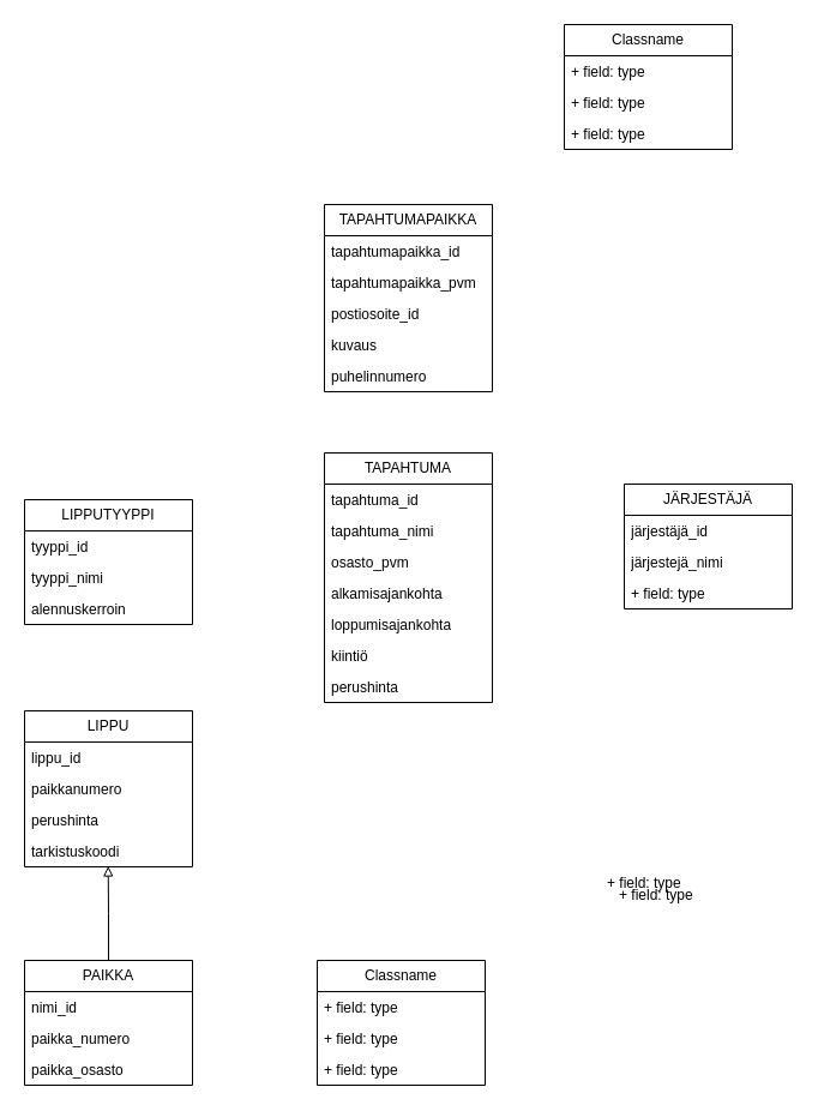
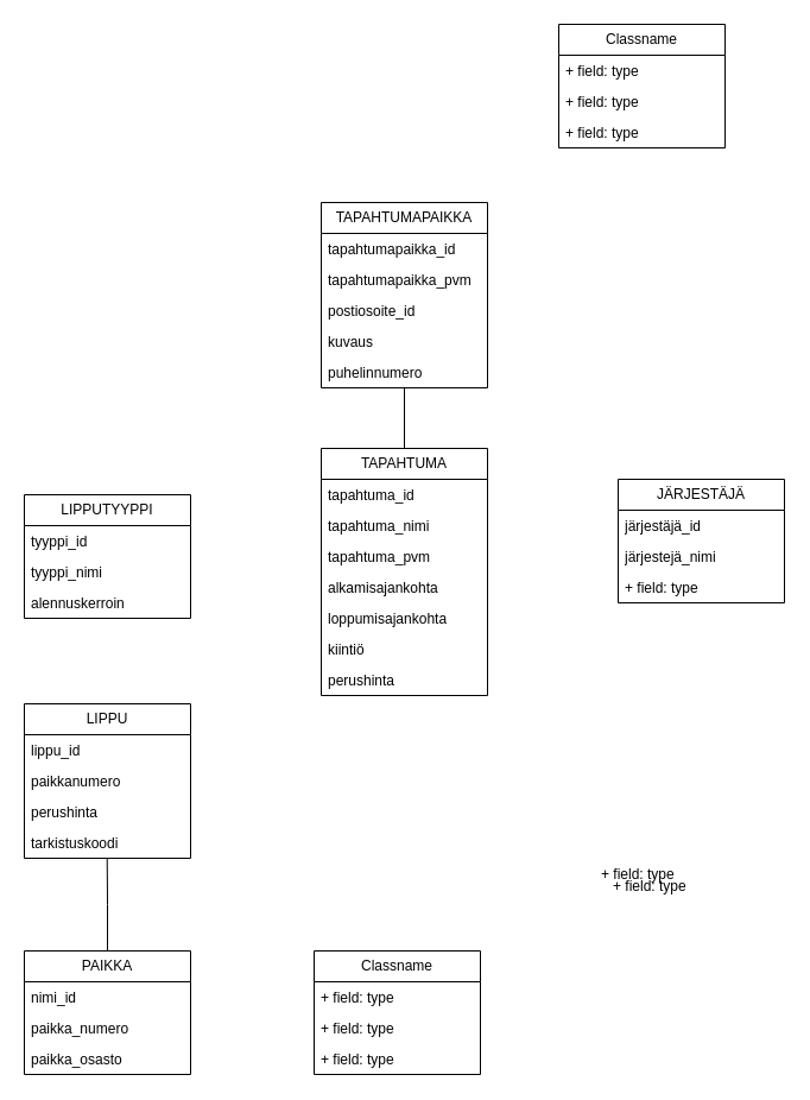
  <mxCell id="0" />
  <mxCell id="1" parent="0" />
  <mxCell id="2" value="PAIKKA" style="swimlane;fontStyle=0;childLayout=stackLayout;horizontal=1;startSize=26;fillColor=none;horizontalStack=0;resizeParent=1;resizeParentMax=0;resizeLast=0;collapsible=1;marginBottom=0;whiteSpace=wrap;html=1;" vertex="1" parent="1"><mxGeometry x="20" y="800" width="140" height="104" as="geometry" /></mxCell>
  <mxCell id="3" value="nimi_id" style="text;strokeColor=none;fillColor=none;align=left;verticalAlign=top;spacingLeft=4;spacingRight=4;overflow=hidden;rotatable=0;points=[[0,0.5],[1,0.5]];portConstraint=eastwest;whiteSpace=wrap;html=1;" vertex="1" parent="2"><mxGeometry y="26" width="140" height="26" as="geometry" /></mxCell>
  <mxCell id="4" value="paikka_numero" style="text;strokeColor=none;fillColor=none;align=left;verticalAlign=top;spacingLeft=4;spacingRight=4;overflow=hidden;rotatable=0;points=[[0,0.5],[1,0.5]];portConstraint=eastwest;whiteSpace=wrap;html=1;" vertex="1" parent="2"><mxGeometry y="52" width="140" height="26" as="geometry" /></mxCell>
  <mxCell id="5" value="paikka_osasto" style="text;strokeColor=none;fillColor=none;align=left;verticalAlign=top;spacingLeft=4;spacingRight=4;overflow=hidden;rotatable=0;points=[[0,0.5],[1,0.5]];portConstraint=eastwest;whiteSpace=wrap;html=1;" vertex="1" parent="2"><mxGeometry y="78" width="140" height="26" as="geometry" /></mxCell>
+ <mxCell id="6" style="edgeStyle=orthogonalEdgeStyle;rounded=0;orthogonalLoop=1;jettySize=auto;html=1;endArrow=none;endFill=0;" edge="1" parent="1" source="7" target="29"><mxGeometry relative="1" as="geometry" /></mxCell>
  <mxCell id="7" value="TAPAHTUMAPAIKKA" style="swimlane;fontStyle=0;childLayout=stackLayout;horizontal=1;startSize=26;fillColor=none;horizontalStack=0;resizeParent=1;resizeParentMax=0;resizeLast=0;collapsible=1;marginBottom=0;whiteSpace=wrap;html=1;" vertex="1" parent="1"><mxGeometry x="270" y="170" width="140" height="156" as="geometry" /></mxCell>
  <mxCell id="8" value="tapahtumapaikka_id" style="text;strokeColor=none;fillColor=none;align=left;verticalAlign=top;spacingLeft=4;spacingRight=4;overflow=hidden;rotatable=0;points=[[0,0.5],[1,0.5]];portConstraint=eastwest;whiteSpace=wrap;html=1;" vertex="1" parent="7"><mxGeometry y="26" width="140" height="26" as="geometry" /></mxCell>
  <mxCell id="9" value="tapahtumapaikka_pvm" style="text;strokeColor=none;fillColor=none;align=left;verticalAlign=top;spacingLeft=4;spacingRight=4;overflow=hidden;rotatable=0;points=[[0,0.5],[1,0.5]];portConstraint=eastwest;whiteSpace=wrap;html=1;" vertex="1" parent="7"><mxGeometry y="52" width="140" height="26" as="geometry" /></mxCell>
  <mxCell id="10" value="postiosoite_id" style="text;strokeColor=none;fillColor=none;align=left;verticalAlign=top;spacingLeft=4;spacingRight=4;overflow=hidden;rotatable=0;points=[[0,0.5],[1,0.5]];portConstraint=eastwest;whiteSpace=wrap;html=1;" vertex="1" parent="7"><mxGeometry y="78" width="140" height="26" as="geometry" /></mxCell>
  <mxCell id="11" value="kuvaus" style="text;strokeColor=none;fillColor=none;align=left;verticalAlign=top;spacingLeft=4;spacingRight=4;overflow=hidden;rotatable=0;points=[[0,0.5],[1,0.5]];portConstraint=eastwest;whiteSpace=wrap;html=1;" vertex="1" parent="7"><mxGeometry y="104" width="140" height="26" as="geometry" /></mxCell>
  <mxCell id="12" value="puhelinnumero" style="text;strokeColor=none;fillColor=none;align=left;verticalAlign=top;spacingLeft=4;spacingRight=4;overflow=hidden;rotatable=0;points=[[0,0.5],[1,0.5]];portConstraint=eastwest;whiteSpace=wrap;html=1;" vertex="1" parent="7"><mxGeometry y="130" width="140" height="26" as="geometry" /></mxCell>
  <mxCell id="13" value="Classname" style="swimlane;fontStyle=0;childLayout=stackLayout;horizontal=1;startSize=26;fillColor=none;horizontalStack=0;resizeParent=1;resizeParentMax=0;resizeLast=0;collapsible=1;marginBottom=0;whiteSpace=wrap;html=1;" vertex="1" parent="1"><mxGeometry x="264" y="800" width="140" height="104" as="geometry" /></mxCell>
  <mxCell id="14" value="+ field: type" style="text;strokeColor=none;fillColor=none;align=left;verticalAlign=top;spacingLeft=4;spacingRight=4;overflow=hidden;rotatable=0;points=[[0,0.5],[1,0.5]];portConstraint=eastwest;whiteSpace=wrap;html=1;" vertex="1" parent="13"><mxGeometry y="26" width="140" height="26" as="geometry" /></mxCell>
  <mxCell id="15" value="+ field: type" style="text;strokeColor=none;fillColor=none;align=left;verticalAlign=top;spacingLeft=4;spacingRight=4;overflow=hidden;rotatable=0;points=[[0,0.5],[1,0.5]];portConstraint=eastwest;whiteSpace=wrap;html=1;" vertex="1" parent="13"><mxGeometry y="52" width="140" height="26" as="geometry" /></mxCell>
  <mxCell id="16" value="+ field: type" style="text;strokeColor=none;fillColor=none;align=left;verticalAlign=top;spacingLeft=4;spacingRight=4;overflow=hidden;rotatable=0;points=[[0,0.5],[1,0.5]];portConstraint=eastwest;whiteSpace=wrap;html=1;" vertex="1" parent="13"><mxGeometry y="78" width="140" height="26" as="geometry" /></mxCell>
  <mxCell id="17" value="Classname" style="swimlane;fontStyle=0;childLayout=stackLayout;horizontal=1;startSize=26;fillColor=none;horizontalStack=0;resizeParent=1;resizeParentMax=0;resizeLast=0;collapsible=1;marginBottom=0;whiteSpace=wrap;html=1;" vertex="1" parent="1"><mxGeometry x="470" y="20" width="140" height="104" as="geometry" /></mxCell>
  <mxCell id="18" value="+ field: type" style="text;strokeColor=none;fillColor=none;align=left;verticalAlign=top;spacingLeft=4;spacingRight=4;overflow=hidden;rotatable=0;points=[[0,0.5],[1,0.5]];portConstraint=eastwest;whiteSpace=wrap;html=1;" vertex="1" parent="17"><mxGeometry y="26" width="140" height="26" as="geometry" /></mxCell>
  <mxCell id="19" value="+ field: type" style="text;strokeColor=none;fillColor=none;align=left;verticalAlign=top;spacingLeft=4;spacingRight=4;overflow=hidden;rotatable=0;points=[[0,0.5],[1,0.5]];portConstraint=eastwest;whiteSpace=wrap;html=1;" vertex="1" parent="17"><mxGeometry y="52" width="140" height="26" as="geometry" /></mxCell>
  <mxCell id="20" value="+ field: type" style="text;strokeColor=none;fillColor=none;align=left;verticalAlign=top;spacingLeft=4;spacingRight=4;overflow=hidden;rotatable=0;points=[[0,0.5],[1,0.5]];portConstraint=eastwest;whiteSpace=wrap;html=1;" vertex="1" parent="17"><mxGeometry y="78" width="140" height="26" as="geometry" /></mxCell>
  <mxCell id="21" value="LIPPUTYYPPI" style="swimlane;fontStyle=0;childLayout=stackLayout;horizontal=1;startSize=26;fillColor=none;horizontalStack=0;resizeParent=1;resizeParentMax=0;resizeLast=0;collapsible=1;marginBottom=0;whiteSpace=wrap;html=1;" vertex="1" parent="1"><mxGeometry x="20" y="416" width="140" height="104" as="geometry" /></mxCell>
  <mxCell id="22" value="tyyppi_id" style="text;strokeColor=none;fillColor=none;align=left;verticalAlign=top;spacingLeft=4;spacingRight=4;overflow=hidden;rotatable=0;points=[[0,0.5],[1,0.5]];portConstraint=eastwest;whiteSpace=wrap;html=1;" vertex="1" parent="21"><mxGeometry y="26" width="140" height="26" as="geometry" /></mxCell>
  <mxCell id="23" value="tyyppi_nimi" style="text;strokeColor=none;fillColor=none;align=left;verticalAlign=top;spacingLeft=4;spacingRight=4;overflow=hidden;rotatable=0;points=[[0,0.5],[1,0.5]];portConstraint=eastwest;whiteSpace=wrap;html=1;" vertex="1" parent="21"><mxGeometry y="52" width="140" height="26" as="geometry" /></mxCell>
  <mxCell id="24" value="alennuskerroin" style="text;strokeColor=none;fillColor=none;align=left;verticalAlign=top;spacingLeft=4;spacingRight=4;overflow=hidden;rotatable=0;points=[[0,0.5],[1,0.5]];portConstraint=eastwest;whiteSpace=wrap;html=1;" vertex="1" parent="21"><mxGeometry y="78" width="140" height="26" as="geometry" /></mxCell>
  <mxCell id="25" value="JÄRJESTÄJÄ" style="swimlane;fontStyle=0;childLayout=stackLayout;horizontal=1;startSize=26;fillColor=none;horizontalStack=0;resizeParent=1;resizeParentMax=0;resizeLast=0;collapsible=1;marginBottom=0;whiteSpace=wrap;html=1;" vertex="1" parent="1"><mxGeometry x="520" y="403" width="140" height="104" as="geometry" /></mxCell>
  <mxCell id="26" value="järjestäjä_id" style="text;strokeColor=none;fillColor=none;align=left;verticalAlign=top;spacingLeft=4;spacingRight=4;overflow=hidden;rotatable=0;points=[[0,0.5],[1,0.5]];portConstraint=eastwest;whiteSpace=wrap;html=1;" vertex="1" parent="25"><mxGeometry y="26" width="140" height="26" as="geometry" /></mxCell>
  <mxCell id="27" value="järjestejä_nimi" style="text;strokeColor=none;fillColor=none;align=left;verticalAlign=top;spacingLeft=4;spacingRight=4;overflow=hidden;rotatable=0;points=[[0,0.5],[1,0.5]];portConstraint=eastwest;whiteSpace=wrap;html=1;" vertex="1" parent="25"><mxGeometry y="52" width="140" height="26" as="geometry" /></mxCell>
  <mxCell id="28" value="+ field: type" style="text;strokeColor=none;fillColor=none;align=left;verticalAlign=top;spacingLeft=4;spacingRight=4;overflow=hidden;rotatable=0;points=[[0,0.5],[1,0.5]];portConstraint=eastwest;whiteSpace=wrap;html=1;" vertex="1" parent="25"><mxGeometry y="78" width="140" height="26" as="geometry" /></mxCell>
  <mxCell id="29" value="TAPAHTUMA" style="swimlane;fontStyle=0;childLayout=stackLayout;horizontal=1;startSize=26;fillColor=none;horizontalStack=0;resizeParent=1;resizeParentMax=0;resizeLast=0;collapsible=1;marginBottom=0;whiteSpace=wrap;html=1;" vertex="1" parent="1"><mxGeometry x="270" y="377" width="140" height="208" as="geometry" /></mxCell>
  <mxCell id="30" value="tapahtuma_id" style="text;strokeColor=none;fillColor=none;align=left;verticalAlign=top;spacingLeft=4;spacingRight=4;overflow=hidden;rotatable=0;points=[[0,0.5],[1,0.5]];portConstraint=eastwest;whiteSpace=wrap;html=1;" vertex="1" parent="29"><mxGeometry y="26" width="140" height="26" as="geometry" /></mxCell>
  <mxCell id="31" value="tapahtuma_nimi" style="text;strokeColor=none;fillColor=none;align=left;verticalAlign=top;spacingLeft=4;spacingRight=4;overflow=hidden;rotatable=0;points=[[0,0.5],[1,0.5]];portConstraint=eastwest;whiteSpace=wrap;html=1;" vertex="1" parent="29"><mxGeometry y="52" width="140" height="26" as="geometry" /></mxCell>
- <mxCell id="32" value="osasto_pvm" style="text;strokeColor=none;fillColor=none;align=left;verticalAlign=top;spacingLeft=4;spacingRight=4;overflow=hidden;rotatable=0;points=[[0,0.5],[1,0.5]];portConstraint=eastwest;whiteSpace=wrap;html=1;" vertex="1" parent="29"><mxGeometry y="78" width="140" height="26" as="geometry" /></mxCell>
+ <mxCell id="32" value="tapahtuma_pvm" style="text;strokeColor=none;fillColor=none;align=left;verticalAlign=top;spacingLeft=4;spacingRight=4;overflow=hidden;rotatable=0;points=[[0,0.5],[1,0.5]];portConstraint=eastwest;whiteSpace=wrap;html=1;" vertex="1" parent="29"><mxGeometry y="78" width="140" height="26" as="geometry" /></mxCell>
  <mxCell id="33" value="alkamisajankohta" style="text;strokeColor=none;fillColor=none;align=left;verticalAlign=top;spacingLeft=4;spacingRight=4;overflow=hidden;rotatable=0;points=[[0,0.5],[1,0.5]];portConstraint=eastwest;whiteSpace=wrap;html=1;" vertex="1" parent="29"><mxGeometry y="104" width="140" height="26" as="geometry" /></mxCell>
  <mxCell id="34" value="loppumisajankohta" style="text;strokeColor=none;fillColor=none;align=left;verticalAlign=top;spacingLeft=4;spacingRight=4;overflow=hidden;rotatable=0;points=[[0,0.5],[1,0.5]];portConstraint=eastwest;whiteSpace=wrap;html=1;" vertex="1" parent="29"><mxGeometry y="130" width="140" height="26" as="geometry" /></mxCell>
  <mxCell id="35" value="kiintiö" style="text;strokeColor=none;fillColor=none;align=left;verticalAlign=top;spacingLeft=4;spacingRight=4;overflow=hidden;rotatable=0;points=[[0,0.5],[1,0.5]];portConstraint=eastwest;whiteSpace=wrap;html=1;" vertex="1" parent="29"><mxGeometry y="156" width="140" height="26" as="geometry" /></mxCell>
  <mxCell id="36" value="perushinta" style="text;strokeColor=none;fillColor=none;align=left;verticalAlign=top;spacingLeft=4;spacingRight=4;overflow=hidden;rotatable=0;points=[[0,0.5],[1,0.5]];portConstraint=eastwest;whiteSpace=wrap;html=1;" vertex="1" parent="29"><mxGeometry y="182" width="140" height="26" as="geometry" /></mxCell>
  <mxCell id="37" value="LIPPU" style="swimlane;fontStyle=0;childLayout=stackLayout;horizontal=1;startSize=26;fillColor=none;horizontalStack=0;resizeParent=1;resizeParentMax=0;resizeLast=0;collapsible=1;marginBottom=0;whiteSpace=wrap;html=1;" vertex="1" parent="1"><mxGeometry x="20" y="592" width="140" height="130" as="geometry" /></mxCell>
  <mxCell id="38" value="lippu_id" style="text;strokeColor=none;fillColor=none;align=left;verticalAlign=top;spacingLeft=4;spacingRight=4;overflow=hidden;rotatable=0;points=[[0,0.5],[1,0.5]];portConstraint=eastwest;whiteSpace=wrap;html=1;" vertex="1" parent="37"><mxGeometry y="26" width="140" height="26" as="geometry" /></mxCell>
  <mxCell id="39" value="paikkanumero" style="text;strokeColor=none;fillColor=none;align=left;verticalAlign=top;spacingLeft=4;spacingRight=4;overflow=hidden;rotatable=0;points=[[0,0.5],[1,0.5]];portConstraint=eastwest;whiteSpace=wrap;html=1;" vertex="1" parent="37"><mxGeometry y="52" width="140" height="26" as="geometry" /></mxCell>
  <mxCell id="40" value="perushinta" style="text;strokeColor=none;fillColor=none;align=left;verticalAlign=top;spacingLeft=4;spacingRight=4;overflow=hidden;rotatable=0;points=[[0,0.5],[1,0.5]];portConstraint=eastwest;whiteSpace=wrap;html=1;" vertex="1" parent="37"><mxGeometry y="78" width="140" height="26" as="geometry" /></mxCell>
  <mxCell id="41" value="tarkistuskoodi" style="text;strokeColor=none;fillColor=none;align=left;verticalAlign=top;spacingLeft=4;spacingRight=4;overflow=hidden;rotatable=0;points=[[0,0.5],[1,0.5]];portConstraint=eastwest;whiteSpace=wrap;html=1;" vertex="1" parent="37"><mxGeometry y="104" width="140" height="26" as="geometry" /></mxCell>
  <mxCell id="42" value="+ field: type" style="text;strokeColor=none;fillColor=none;align=left;verticalAlign=top;spacingLeft=4;spacingRight=4;overflow=hidden;rotatable=0;points=[[0,0.5],[1,0.5]];portConstraint=eastwest;whiteSpace=wrap;html=1;" vertex="1" parent="1"><mxGeometry x="500" y="722" width="140" height="26" as="geometry" /></mxCell>
  <mxCell id="43" value="+ field: type" style="text;strokeColor=none;fillColor=none;align=left;verticalAlign=top;spacingLeft=4;spacingRight=4;overflow=hidden;rotatable=0;points=[[0,0.5],[1,0.5]];portConstraint=eastwest;whiteSpace=wrap;html=1;" vertex="1" parent="1"><mxGeometry x="510" y="732" width="140" height="26" as="geometry" /></mxCell>
- <mxCell id="44" style="edgeStyle=orthogonalEdgeStyle;rounded=0;orthogonalLoop=1;jettySize=auto;html=1;entryX=0.498;entryY=0.982;entryDx=0;entryDy=0;entryPerimeter=0;endArrow=block;endFill=0;" edge="1" parent="1" source="2" target="41"><mxGeometry relative="1" as="geometry" /></mxCell>
+ <mxCell id="44" style="edgeStyle=orthogonalEdgeStyle;rounded=0;orthogonalLoop=1;jettySize=auto;html=1;entryX=0.498;entryY=0.982;entryDx=0;entryDy=0;entryPerimeter=0;endArrow=none;endFill=0;" edge="1" parent="1" source="2" target="41"><mxGeometry relative="1" as="geometry" /></mxCell>
